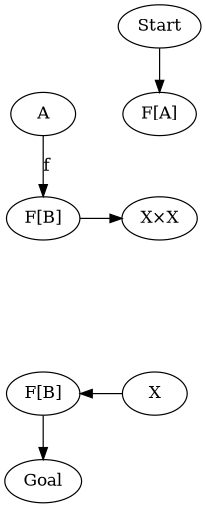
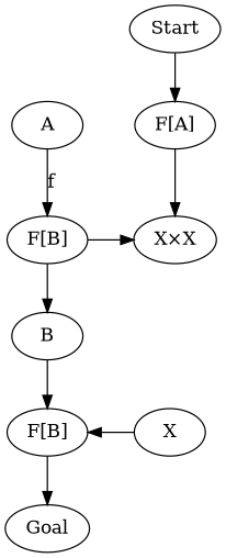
  digraph {
    node [group=upper]
    n1 [label="F[A]"]
    A
    n3 [label="F[B]"]
    n4 [group=lower label="X×X"]
    n5 [label="F[B]"]
    X [group=lower]
+   B
    Goal [group=""]
    Start [group=""]
    subgraph sub_1 {
      rank=same
      n1
      A
    }
    subgraph sub_2 {
      rank=same
      n3
      n4
    }
    subgraph sub_3 {
      rank=same
      n5
      X
    }
+   n1 -> n4
    A -> n3 [label=f]
    n3 -> n4
+   n3 -> B
    n5 -> X [dir=back]
    n5 -> Goal
+   B -> n5
    Start -> n1
  }
